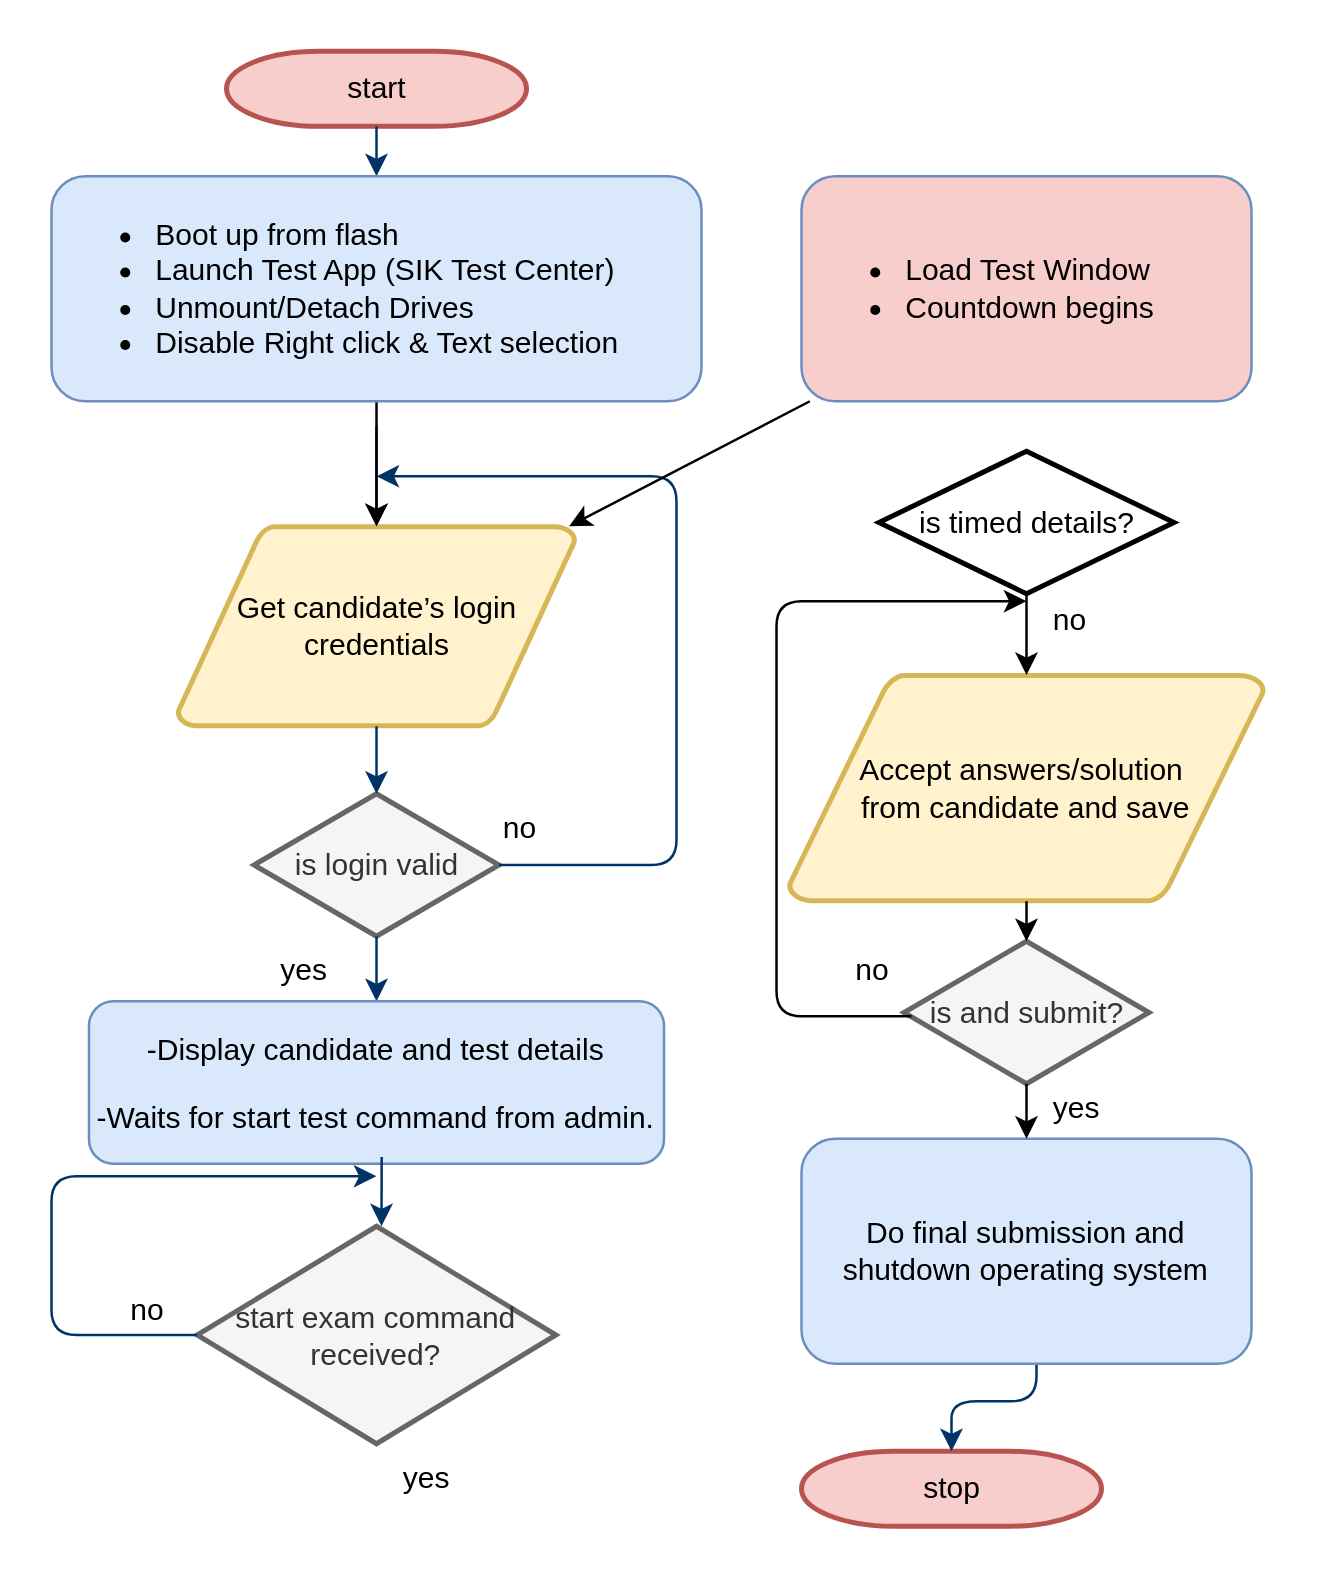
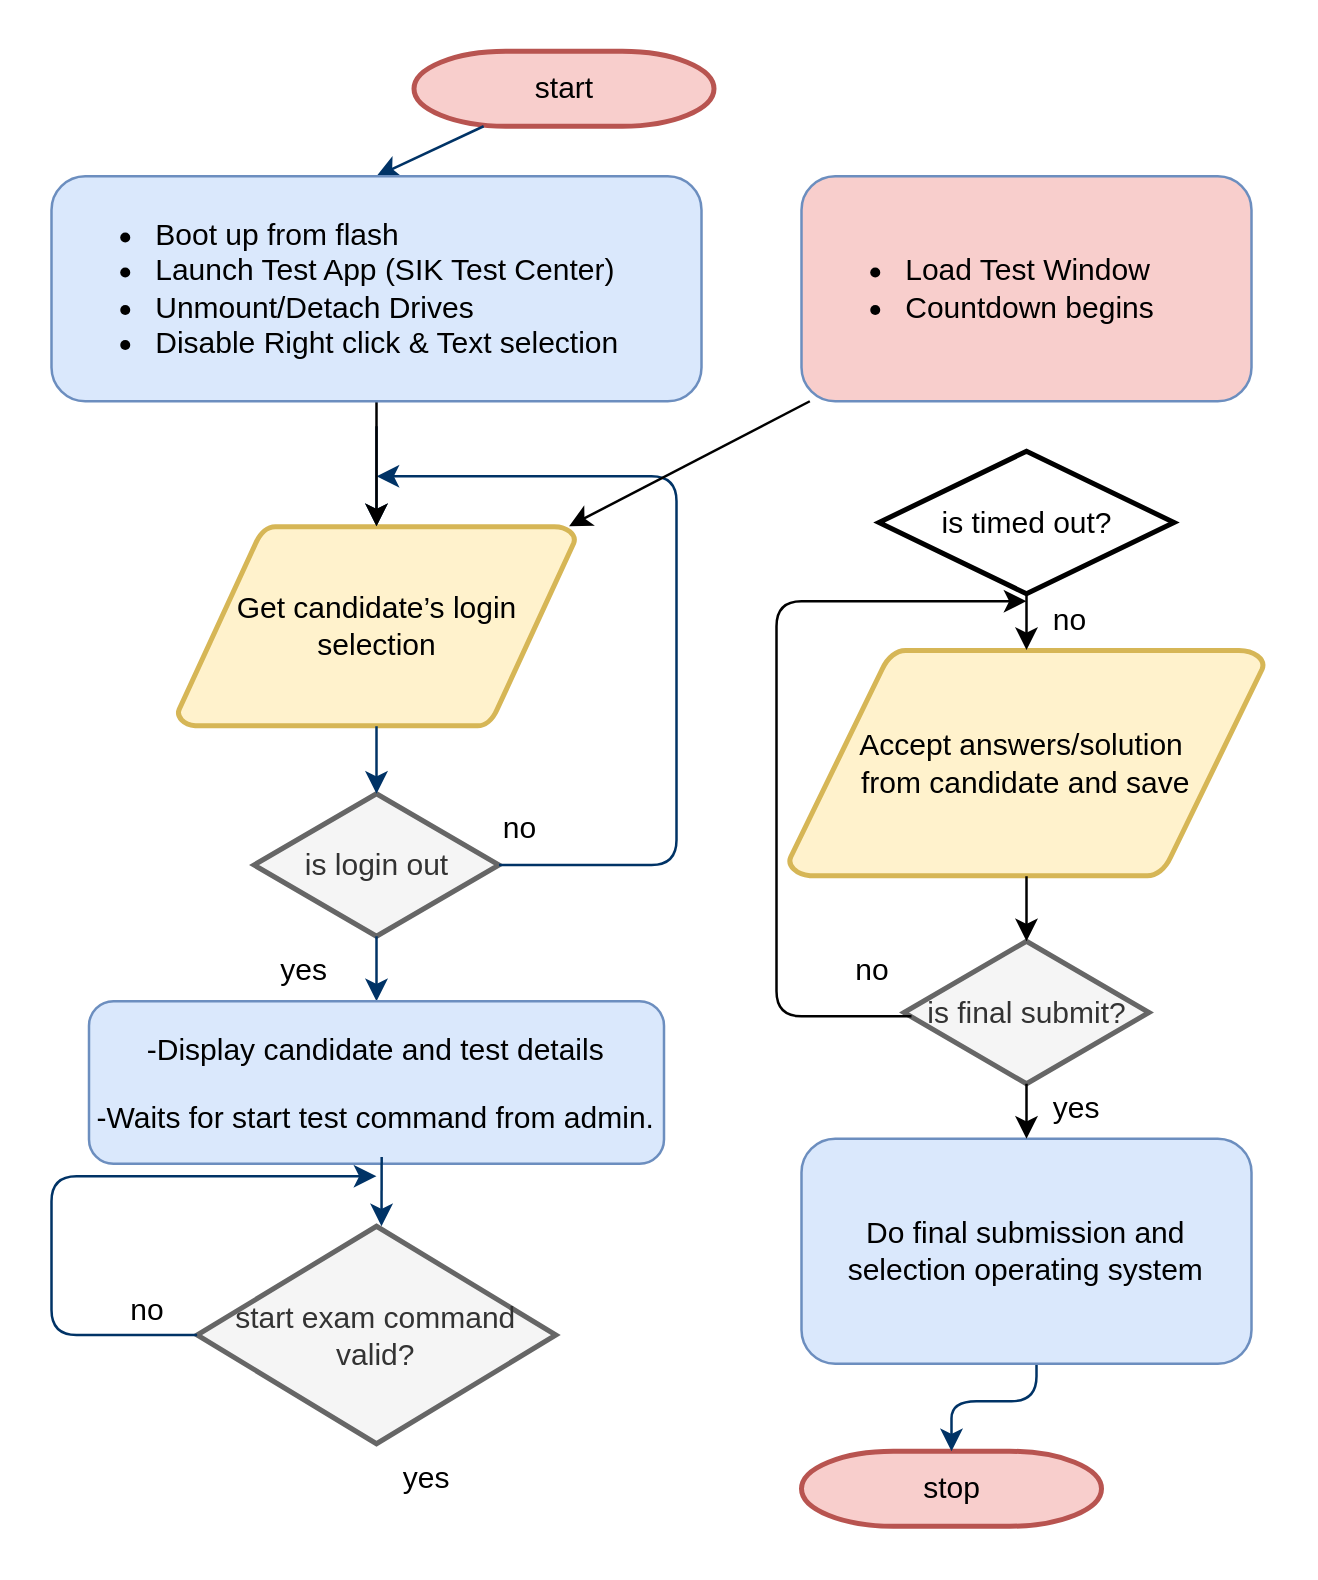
  <mxCell id="0" />
  <mxCell id="1" parent="0" />
- <mxCell id="2" value="start" style="shape=mxgraph.flowchart.terminator;strokeWidth=2;gradientDirection=north;fontStyle=0;html=1;fillColor=#f8cecc;strokeColor=#b85450;" parent="1" vertex="1"><mxGeometry x="90" y="20" width="120" height="30" as="geometry" /></mxCell>
- <mxCell id="3" value="&lt;p class=&quot;MsoNoSpacing&quot;&gt;Get candidate’s&amp;nbsp;login credentials&lt;/p&gt;" style="shape=mxgraph.flowchart.data;strokeWidth=2;gradientDirection=north;fontStyle=0;html=1;whiteSpace=wrap;verticalAlign=middle;fillColor=#fff2cc;strokeColor=#d6b656;" parent="1" vertex="1"><mxGeometry x="70.5" y="210" width="159" height="80" as="geometry" /></mxCell>
- <mxCell id="4" value="&lt;p class=&quot;MsoNormal&quot;&gt;is login valid&lt;/p&gt;" style="shape=mxgraph.flowchart.decision;strokeWidth=2;gradientDirection=north;fontStyle=0;html=1;fillColor=#f5f5f5;fontColor=#333333;strokeColor=#666666;" parent="1" vertex="1"><mxGeometry x="101" y="317" width="98" height="57" as="geometry" /></mxCell>
+ <mxCell id="2" value="start" style="shape=mxgraph.flowchart.terminator;strokeWidth=2;gradientDirection=north;fontStyle=0;html=1;fillColor=#f8cecc;strokeColor=#b85450;" parent="1" vertex="1"><mxGeometry x="165" y="20" width="120" height="30" as="geometry" /></mxCell>
+ <mxCell id="3" value="&lt;p class=&quot;MsoNoSpacing&quot;&gt;Get candidate’s&amp;nbsp;login selection&lt;/p&gt;" style="shape=mxgraph.flowchart.data;strokeWidth=2;gradientDirection=north;fontStyle=0;html=1;whiteSpace=wrap;verticalAlign=middle;fillColor=#fff2cc;strokeColor=#d6b656;" parent="1" vertex="1"><mxGeometry x="70.5" y="210" width="159" height="80" as="geometry" /></mxCell>
+ <mxCell id="4" value="&lt;p class=&quot;MsoNormal&quot;&gt;is login out&lt;/p&gt;" style="shape=mxgraph.flowchart.decision;strokeWidth=2;gradientDirection=north;fontStyle=0;html=1;fillColor=#f5f5f5;fontColor=#333333;strokeColor=#666666;" parent="1" vertex="1"><mxGeometry x="101" y="317" width="98" height="57" as="geometry" /></mxCell>
  <mxCell id="5" style="fontStyle=1;strokeColor=#003366;strokeWidth=1;html=1;entryX=0.5;entryY=0;entryDx=0;entryDy=0;" parent="1" source="2" target="19" edge="1"><mxGeometry relative="1" as="geometry"><mxPoint x="150" y="80" as="targetPoint" /></mxGeometry></mxCell>
  <mxCell id="6" style="fontStyle=1;strokeColor=#003366;strokeWidth=1;html=1;" parent="1" target="3" edge="1"><mxGeometry relative="1" as="geometry"><mxPoint x="150" y="170" as="sourcePoint" /></mxGeometry></mxCell>
  <mxCell id="7" style="entryX=0.5;entryY=0;entryPerimeter=0;fontStyle=1;strokeColor=#003366;strokeWidth=1;html=1;" parent="1" source="3" target="4" edge="1"><mxGeometry relative="1" as="geometry" /></mxCell>
  <mxCell id="8" value="" style="edgeStyle=elbowEdgeStyle;elbow=horizontal;exitX=1;exitY=0.5;exitPerimeter=0;fontStyle=1;strokeColor=#003366;strokeWidth=1;html=1;" parent="1" source="4" edge="1"><mxGeometry x="381" y="28.5" width="100" height="100" as="geometry"><mxPoint x="580" y="407" as="sourcePoint" /><mxPoint x="150" y="190" as="targetPoint" /><Array as="points"><mxPoint x="270" y="260" /></Array></mxGeometry></mxCell>
  <mxCell id="9" value="yes" style="text;fontStyle=0;html=1;strokeColor=none;gradientColor=none;fillColor=none;strokeWidth=2;" parent="1" vertex="1"><mxGeometry x="110" y="374" width="40" height="26" as="geometry" /></mxCell>
  <mxCell id="10" value="" style="edgeStyle=elbowEdgeStyle;elbow=horizontal;fontColor=#001933;fontStyle=1;strokeColor=#003366;strokeWidth=1;html=1;" parent="1" source="4" target="14" edge="1"><mxGeometry width="100" height="100" as="geometry"><mxPoint y="60" as="sourcePoint" x="-170" /><mxPoint x="150" y="470" as="targetPoint" /></mxGeometry></mxCell>
  <mxCell id="11" value="yes" style="text;fontStyle=0;html=1;strokeColor=none;gradientColor=none;fillColor=none;strokeWidth=2;align=center;" parent="1" vertex="1"><mxGeometry x="150" y="407" width="40" height="26" as="geometry" /></mxCell>
  <mxCell id="12" value="stop" style="shape=mxgraph.flowchart.terminator;strokeWidth=2;gradientDirection=north;fontStyle=0;html=1;fillColor=#f8cecc;strokeColor=#b85450;" parent="1" vertex="1"><mxGeometry x="320" y="580" width="120" height="30" as="geometry" /></mxCell>
  <mxCell id="13" value="" style="edgeStyle=elbowEdgeStyle;elbow=vertical;entryX=0.5;entryY=0;entryPerimeter=0;fontStyle=1;strokeColor=#003366;strokeWidth=1;html=1;" parent="1" target="12" edge="1"><mxGeometry width="100" height="100" as="geometry"><mxPoint x="414" y="540" as="sourcePoint" /><mxPoint x="195" y="-1330" as="targetPoint" /></mxGeometry></mxCell>
  <mxCell id="14" value="&lt;p class=&quot;MsoNoSpacing&quot;&gt;-Display candidate and test details&lt;/p&gt;&lt;p class=&quot;MsoNoSpacing&quot;&gt;-Waits for start test command from admin.&lt;/p&gt;" style="rounded=1;whiteSpace=wrap;html=1;fillColor=#dae8fc;strokeColor=#6c8ebf;" vertex="1" parent="1"><mxGeometry x="35" y="400" width="230" height="65" as="geometry" /></mxCell>
- <mxCell id="15" value="start exam command received?" style="shape=mxgraph.flowchart.decision;strokeWidth=2;gradientDirection=north;fontStyle=0;html=1;whiteSpace=wrap;fillColor=#f5f5f5;fontColor=#333333;strokeColor=#666666;" vertex="1" parent="1"><mxGeometry x="78.25" y="490" width="143.51" height="87" as="geometry" /></mxCell>
+ <mxCell id="15" value="start exam command valid?" style="shape=mxgraph.flowchart.decision;strokeWidth=2;gradientDirection=north;fontStyle=0;html=1;whiteSpace=wrap;fillColor=#f5f5f5;fontColor=#333333;strokeColor=#666666;" vertex="1" parent="1"><mxGeometry x="78.25" y="490" width="143.51" height="87" as="geometry" /></mxCell>
  <mxCell id="16" value="" style="edgeStyle=elbowEdgeStyle;elbow=horizontal;exitX=0;exitY=0.5;exitPerimeter=0;fontStyle=1;strokeColor=#003366;strokeWidth=1;html=1;exitDx=0;exitDy=0;" edge="1" parent="1" source="15"><mxGeometry x="381" y="28.5" width="100" height="100" as="geometry"><mxPoint x="209" y="356" as="sourcePoint" /><mxPoint x="150" y="470" as="targetPoint" /><Array as="points"><mxPoint x="20" y="500" /></Array></mxGeometry></mxCell>
  <mxCell id="17" value="" style="edgeStyle=elbowEdgeStyle;elbow=horizontal;fontColor=#001933;fontStyle=1;strokeColor=#003366;strokeWidth=1;html=1;exitX=0.509;exitY=0.959;exitDx=0;exitDy=0;exitPerimeter=0;" edge="1" parent="1" source="14" target="15"><mxGeometry width="100" height="100" as="geometry"><mxPoint x="151" y="470" as="sourcePoint" /><mxPoint x="151.05" y="480" as="targetPoint" /></mxGeometry></mxCell>
  <mxCell id="18" value="" style="edgeStyle=orthogonalEdgeStyle;rounded=0;orthogonalLoop=1;jettySize=auto;html=1;" edge="1" parent="1" source="19" target="3"><mxGeometry relative="1" as="geometry" /></mxCell>
  <mxCell id="19" value="&lt;div align=&quot;left&quot;&gt;&lt;ul&gt;&lt;li&gt;Boot up from flash&amp;nbsp;&lt;/li&gt;&lt;li&gt;Launch Test App (SIK Test Center)&lt;/li&gt;&lt;li&gt;Unmount/Detach Drives&lt;/li&gt;&lt;li&gt;Disable Right click &amp;amp; Text selection&lt;/li&gt;&lt;/ul&gt;&lt;/div&gt;" style="rounded=1;whiteSpace=wrap;html=1;align=left;fillColor=#dae8fc;strokeColor=#6c8ebf;" vertex="1" parent="1"><mxGeometry x="20" y="70" width="260" height="90" as="geometry" /></mxCell>
  <mxCell id="20" value="&lt;ul&gt;&lt;li&gt;Load Test Window&lt;/li&gt;&lt;li&gt;Countdown begins&lt;/li&gt;&lt;/ul&gt;" style="rounded=1;whiteSpace=wrap;html=1;align=left;fillColor=#f8cecc;strokeColor=#6c8ebf;" vertex="1" parent="1"><mxGeometry x="320" y="70" width="180" height="90" as="geometry" /></mxCell>
- <mxCell id="21" value="is timed details?" style="shape=mxgraph.flowchart.decision;strokeWidth=2;gradientColor=none;gradientDirection=north;fontStyle=0;html=1;" vertex="1" parent="1"><mxGeometry x="351" y="180" width="118" height="57" as="geometry" /></mxCell>
- <mxCell id="22" value="&lt;div&gt;Accept answers/solution&amp;nbsp;&lt;/div&gt;&lt;div&gt;from candidate and save&lt;/div&gt;" style="shape=mxgraph.flowchart.data;strokeWidth=2;gradientDirection=north;fontStyle=0;html=1;verticalAlign=middle;whiteSpace=wrap;fillColor=#fff2cc;strokeColor=#d6b656;" vertex="1" parent="1"><mxGeometry x="315" y="269.5" width="190" height="90.5" as="geometry" /></mxCell>
- <mxCell id="23" value="is and submit?" style="shape=mxgraph.flowchart.decision;strokeWidth=2;gradientDirection=north;fontStyle=0;html=1;fillColor=#f5f5f5;fontColor=#333333;strokeColor=#666666;" vertex="1" parent="1"><mxGeometry x="361" y="376" width="98" height="57" as="geometry" /></mxCell>
- <mxCell id="24" value="&lt;p align=&quot;center&quot; class=&quot;MsoNoSpacing&quot;&gt;Do final submission and shutdown operating system&lt;/p&gt;" style="rounded=1;whiteSpace=wrap;html=1;align=center;fillColor=#dae8fc;strokeColor=#6c8ebf;" vertex="1" parent="1"><mxGeometry x="320" y="455" width="180" height="90" as="geometry" /></mxCell>
+ <mxCell id="21" value="is timed out?" style="shape=mxgraph.flowchart.decision;strokeWidth=2;gradientColor=none;gradientDirection=north;fontStyle=0;html=1;" vertex="1" parent="1"><mxGeometry x="351" y="180" width="118" height="57" as="geometry" /></mxCell>
+ <mxCell id="22" value="&lt;div&gt;Accept answers/solution&amp;nbsp;&lt;/div&gt;&lt;div&gt;from candidate and save&lt;/div&gt;" style="shape=mxgraph.flowchart.data;strokeWidth=2;gradientDirection=north;fontStyle=0;html=1;verticalAlign=middle;whiteSpace=wrap;fillColor=#fff2cc;strokeColor=#d6b656;" vertex="1" parent="1"><mxGeometry x="315" y="259.5" width="190" height="90.5" as="geometry" /></mxCell>
+ <mxCell id="23" value="is final submit?" style="shape=mxgraph.flowchart.decision;strokeWidth=2;gradientDirection=north;fontStyle=0;html=1;fillColor=#f5f5f5;fontColor=#333333;strokeColor=#666666;" vertex="1" parent="1"><mxGeometry x="361" y="376" width="98" height="57" as="geometry" /></mxCell>
+ <mxCell id="24" value="&lt;p align=&quot;center&quot; class=&quot;MsoNoSpacing&quot;&gt;Do final submission and selection operating system&lt;/p&gt;" style="rounded=1;whiteSpace=wrap;html=1;align=center;fillColor=#dae8fc;strokeColor=#6c8ebf;" vertex="1" parent="1"><mxGeometry x="320" y="455" width="180" height="90" as="geometry" /></mxCell>
  <mxCell id="25" value="" style="endArrow=classic;html=1;rounded=0;" edge="1" parent="1" source="20" target="3"><mxGeometry width="50" height="50" relative="1" as="geometry"><mxPoint x="420" y="140" as="sourcePoint" /><mxPoint x="470" y="90" as="targetPoint" /></mxGeometry></mxCell>
  <mxCell id="26" value="" style="endArrow=classic;html=1;rounded=0;" edge="1" parent="1" source="21" target="22"><mxGeometry width="50" height="50" relative="1" as="geometry"><mxPoint x="480" y="240" as="sourcePoint" /><mxPoint x="530" y="190" as="targetPoint" /></mxGeometry></mxCell>
  <mxCell id="27" value="" style="endArrow=classic;html=1;rounded=0;" edge="1" parent="1" source="22" target="23"><mxGeometry width="50" height="50" relative="1" as="geometry"><mxPoint x="400" y="330" as="sourcePoint" /><mxPoint x="450" y="280" as="targetPoint" /></mxGeometry></mxCell>
  <mxCell id="28" value="" style="endArrow=classic;html=1;rounded=0;" edge="1" parent="1" source="23" target="24"><mxGeometry width="50" height="50" relative="1" as="geometry"><mxPoint x="460" y="400" as="sourcePoint" /><mxPoint x="510" y="350" as="targetPoint" /></mxGeometry></mxCell>
  <mxCell id="29" value="no" style="text;fontStyle=0;html=1;strokeColor=none;gradientColor=none;fillColor=none;strokeWidth=2;" vertex="1" parent="1"><mxGeometry x="199" y="317" width="40" height="26" as="geometry" /></mxCell>
  <mxCell id="30" value="yes" style="text;fontStyle=0;html=1;strokeColor=none;gradientColor=none;fillColor=none;strokeWidth=2;" vertex="1" parent="1"><mxGeometry x="419" y="429" width="40" height="26" as="geometry" /></mxCell>
  <mxCell id="31" value="no" style="text;fontStyle=0;html=1;strokeColor=none;gradientColor=none;fillColor=none;strokeWidth=2;" vertex="1" parent="1"><mxGeometry x="340" y="374" width="40" height="26" as="geometry" /></mxCell>
  <mxCell id="32" value="no" style="text;fontStyle=0;html=1;strokeColor=none;gradientColor=none;fillColor=none;strokeWidth=2;" vertex="1" parent="1"><mxGeometry x="419" y="233.5" width="40" height="26" as="geometry" /></mxCell>
  <mxCell id="33" value="" style="endArrow=classic;html=1;rounded=1;exitX=0.6;exitY=1.231;exitDx=0;exitDy=0;exitPerimeter=0;curved=0;" edge="1" parent="1" source="31"><mxGeometry width="50" height="50" relative="1" as="geometry"><mxPoint x="320" y="410" as="sourcePoint" /><mxPoint x="410" y="240" as="targetPoint" /><Array as="points"><mxPoint x="310" y="406" /><mxPoint x="310" y="240" /></Array></mxGeometry></mxCell>
  <mxCell id="34" value="no" style="text;fontStyle=0;html=1;strokeColor=none;gradientColor=none;fillColor=none;strokeWidth=2;" vertex="1" parent="1"><mxGeometry x="50" y="510" width="40" height="26" as="geometry" /></mxCell>
  <mxCell id="35" value="yes" style="text;fontStyle=0;html=1;strokeColor=none;gradientColor=none;fillColor=none;strokeWidth=2;" vertex="1" parent="1"><mxGeometry x="159" y="577" width="40" height="26" as="geometry" /></mxCell>
